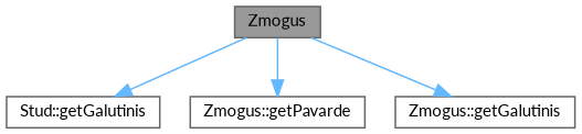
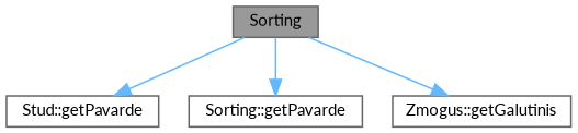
  digraph {
    fontname=Lato
    rankdir=TB
    node [color=grey40 fillcolor=white fontname=Lato fontsize=10 shape=box style=filled]
    edge [color=steelblue1 fontname=Lato fontsize=10 labelfontname=Helvetica labelfontsize=10 style=solid]
-   n1 [color=gray40 fillcolor=grey60 fontcolor=black height=0.2 label=Zmogus width=0.4]
-   n2 [height=0.2 label="Stud::getGalutinis" width=0.4]
-   n3 [height=0.2 label="Zmogus::getPavarde" width=0.4]
+   n1 [color=gray40 fillcolor=grey60 fontcolor=black height=0.2 label=Sorting width=0.4]
+   n2 [height=0.2 label="Stud::getPavarde" width=0.4]
+   n3 [height=0.2 label="Sorting::getPavarde" width=0.4]
    n4 [height=0.2 label="Zmogus::getGalutinis" width=0.4]
    n1 -> n2
    n1 -> n3
    n1 -> n4
  }
